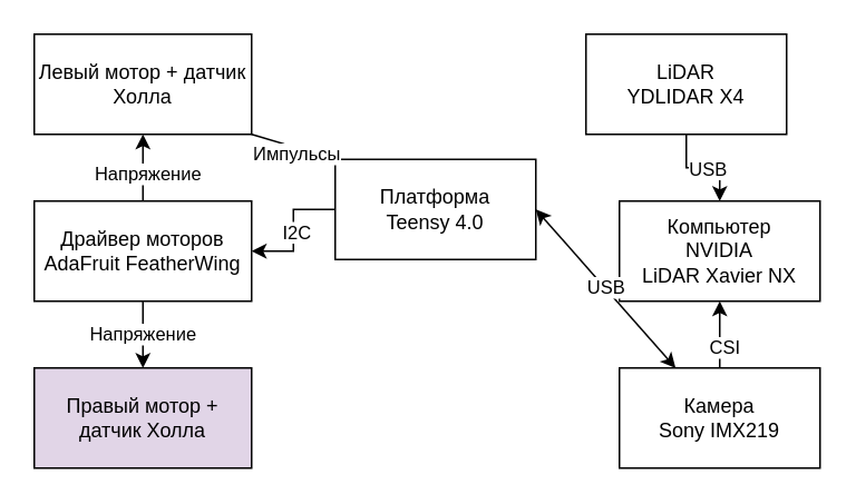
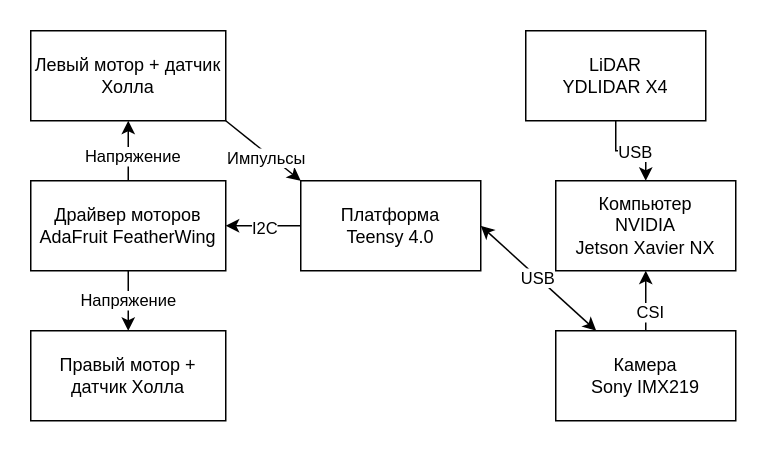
  <mxCell id="0" />
  <mxCell id="1" parent="0" />
  <mxCell id="2" value="Левый мотор + датчик Холла" style="rounded=0;whiteSpace=wrap;html=1;" vertex="1" parent="1"><mxGeometry x="20" y="20" width="130" height="60" as="geometry" /></mxCell>
  <mxCell id="3" style="edgeStyle=orthogonalEdgeStyle;rounded=0;orthogonalLoop=1;jettySize=auto;html=1;exitX=0.5;exitY=0;exitDx=0;exitDy=0;entryX=0.5;entryY=1;entryDx=0;entryDy=0;" edge="1" parent="1" source="6" target="2"><mxGeometry relative="1" as="geometry" /></mxCell>
  <mxCell id="4" value="Напряжение" style="edgeLabel;html=1;align=center;verticalAlign=middle;resizable=0;points=[];" vertex="1" connectable="0" parent="3"><mxGeometry x="-0.15" y="-2" relative="1" as="geometry"><mxPoint as="offset" /></mxGeometry></mxCell>
  <mxCell id="5" value="Напряжение" style="edgeStyle=orthogonalEdgeStyle;rounded=0;orthogonalLoop=1;jettySize=auto;html=1;" edge="1" parent="1" source="6" target="7"><mxGeometry relative="1" as="geometry" /></mxCell>
  <mxCell id="6" value="Драйвер моторов&lt;br&gt;AdaFruit FeatherWing" style="rounded=0;whiteSpace=wrap;html=1;" vertex="1" parent="1"><mxGeometry x="20" y="120" width="130" height="60" as="geometry" /></mxCell>
- <mxCell id="7" value="Правый мотор + датчик Холла" style="rounded=0;whiteSpace=wrap;html=1;fillColor=#e1d5e7;" vertex="1" parent="1"><mxGeometry x="20" y="220" width="130" height="60" as="geometry" /></mxCell>
+ <mxCell id="7" value="Правый мотор + датчик Холла" style="rounded=0;whiteSpace=wrap;html=1;" vertex="1" parent="1"><mxGeometry x="20" y="220" width="130" height="60" as="geometry" /></mxCell>
  <mxCell id="8" value="" style="edgeStyle=orthogonalEdgeStyle;rounded=0;orthogonalLoop=1;jettySize=auto;html=1;" edge="1" parent="1" source="10" target="6"><mxGeometry relative="1" as="geometry" /></mxCell>
  <mxCell id="9" value="I2C" style="edgeLabel;html=1;align=center;verticalAlign=middle;resizable=0;points=[];" vertex="1" connectable="0" parent="8"><mxGeometry y="1" relative="1" as="geometry"><mxPoint as="offset" /></mxGeometry></mxCell>
- <mxCell id="10" value="Платформа &lt;br&gt;Teensy 4.0" style="rounded=0;whiteSpace=wrap;html=1;" vertex="1" parent="1"><mxGeometry x="200" y="95" width="120" height="60" as="geometry" /></mxCell>
- <mxCell id="11" value="Компьютер&lt;br&gt;NVIDIA&lt;br&gt;LiDAR Xavier NX" style="rounded=0;whiteSpace=wrap;html=1;" vertex="1" parent="1"><mxGeometry x="370" y="120" width="120" height="60" as="geometry" /></mxCell>
+ <mxCell id="10" value="Платформа &lt;br&gt;Teensy 4.0" style="rounded=0;whiteSpace=wrap;html=1;" vertex="1" parent="1"><mxGeometry x="200" y="120" width="120" height="60" as="geometry" /></mxCell>
+ <mxCell id="11" value="Компьютер&lt;br&gt;NVIDIA&lt;br&gt;Jetson Xavier NX" style="rounded=0;whiteSpace=wrap;html=1;" vertex="1" parent="1"><mxGeometry x="370" y="120" width="120" height="60" as="geometry" /></mxCell>
  <mxCell id="12" value="" style="edgeStyle=orthogonalEdgeStyle;rounded=0;orthogonalLoop=1;jettySize=auto;html=1;" edge="1" parent="1" source="14" target="11"><mxGeometry relative="1" as="geometry" /></mxCell>
  <mxCell id="13" value="USB" style="edgeLabel;html=1;align=center;verticalAlign=middle;resizable=0;points=[];" vertex="1" connectable="0" parent="12"><mxGeometry x="0.05" relative="1" as="geometry"><mxPoint as="offset" /></mxGeometry></mxCell>
  <mxCell id="14" value="LiDAR&lt;br&gt;YDLIDAR X4" style="rounded=0;whiteSpace=wrap;html=1;" vertex="1" parent="1"><mxGeometry x="350" y="20" width="120" height="60" as="geometry" /></mxCell>
  <mxCell id="15" value="" style="edgeStyle=orthogonalEdgeStyle;rounded=0;orthogonalLoop=1;jettySize=auto;html=1;" edge="1" parent="1" source="17" target="11"><mxGeometry relative="1" as="geometry" /></mxCell>
  <mxCell id="16" value="CSI" style="edgeLabel;html=1;align=center;verticalAlign=middle;resizable=0;points=[];" vertex="1" connectable="0" parent="15"><mxGeometry x="-0.35" y="-2" relative="1" as="geometry"><mxPoint as="offset" /></mxGeometry></mxCell>
  <mxCell id="17" value="Камера&lt;br&gt;Sony IMX219" style="rounded=0;whiteSpace=wrap;html=1;" vertex="1" parent="1"><mxGeometry x="370" y="220" width="120" height="60" as="geometry" /></mxCell>
  <mxCell id="18" value="" style="endArrow=classic;html=1;rounded=0;exitX=1;exitY=1;exitDx=0;exitDy=0;entryX=0;entryY=0;entryDx=0;entryDy=0;" edge="1" parent="1" source="2" target="10"><mxGeometry width="50" height="50" relative="1" as="geometry"><mxPoint x="260" y="270" as="sourcePoint" /><mxPoint x="310" y="220" as="targetPoint" /></mxGeometry></mxCell>
  <mxCell id="19" value="Импульсы" style="edgeLabel;html=1;align=center;verticalAlign=middle;resizable=0;points=[];" vertex="1" connectable="0" parent="18"><mxGeometry x="0.12" y="-3" relative="1" as="geometry"><mxPoint as="offset" /></mxGeometry></mxCell>
  <mxCell id="20" value="USB" style="endArrow=classic;startArrow=classic;html=1;rounded=0;exitX=1;exitY=0.5;exitDx=0;exitDy=0;" edge="1" parent="1" source="10" target="17"><mxGeometry width="50" height="50" relative="1" as="geometry"><mxPoint x="290" y="370" as="sourcePoint" /><mxPoint x="340" y="320" as="targetPoint" /></mxGeometry></mxCell>
